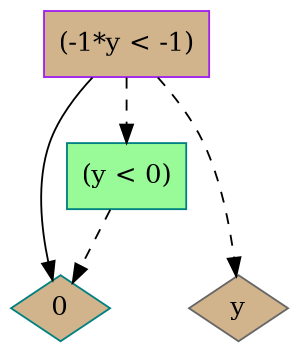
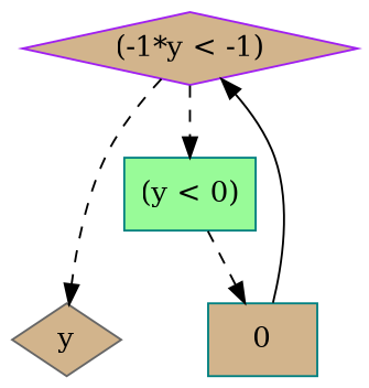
  digraph {
    rankdir=TB
    node [color=teal fillcolor=tan shape=diamond style=filled]
    edge [style=dashed]
-   n1 [color=purple label="(-1*y < -1)" shape=box]
-   n2 [label=0]
+   n1 [color=purple label="(-1*y < -1)"]
+   n2 [label=0 shape=box]
    n3 [color=gray40 label=y]
    n4 [fillcolor=palegreen label="(y < 0)" shape=box]
    subgraph sub_1 {
      rank=same
      n1
    }
    subgraph sub_2 {
      rank=same
      n2
      n3
    }
    subgraph sub_3 {
      rank=same
      n4
    }
-   n1 -> n2 [style=""]
+   n2 -> n1 [style=""]
    n1 -> n3
    n1 -> n4
    n4 -> n2
  }
